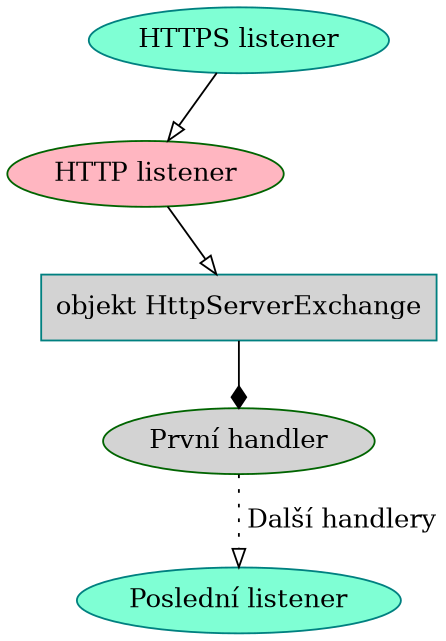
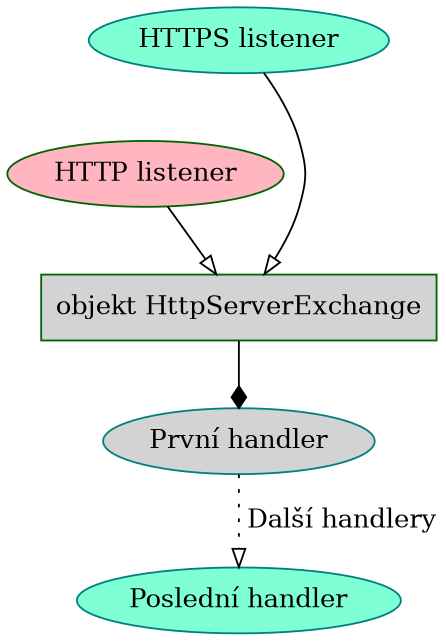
  digraph {
    shape=box
    node [color=teal fillcolor=lightgrey style=filled]
    edge [arrowhead=onormal]
    n1 [color=darkgreen fillcolor=lightpink label="HTTP listener"]
-   n2 [label="objekt HttpServerExchange" shape=box]
-   n3 [color=darkgreen label="První handler"]
+   n2 [color=darkgreen label="objekt HttpServerExchange" shape=box]
+   n3 [label="První handler"]
    n4 [fillcolor=aquamarine label="HTTPS listener"]
-   n5 [fillcolor=aquamarine label="Poslední listener"]
+   n5 [fillcolor=aquamarine label="Poslední handler"]
    n1 -> n2
    n2 -> n3 [arrowhead=diamond]
    n3 -> n5 [label=" Další handlery" style=dotted]
-   n4 -> n1
+   n4 -> n2
  }
